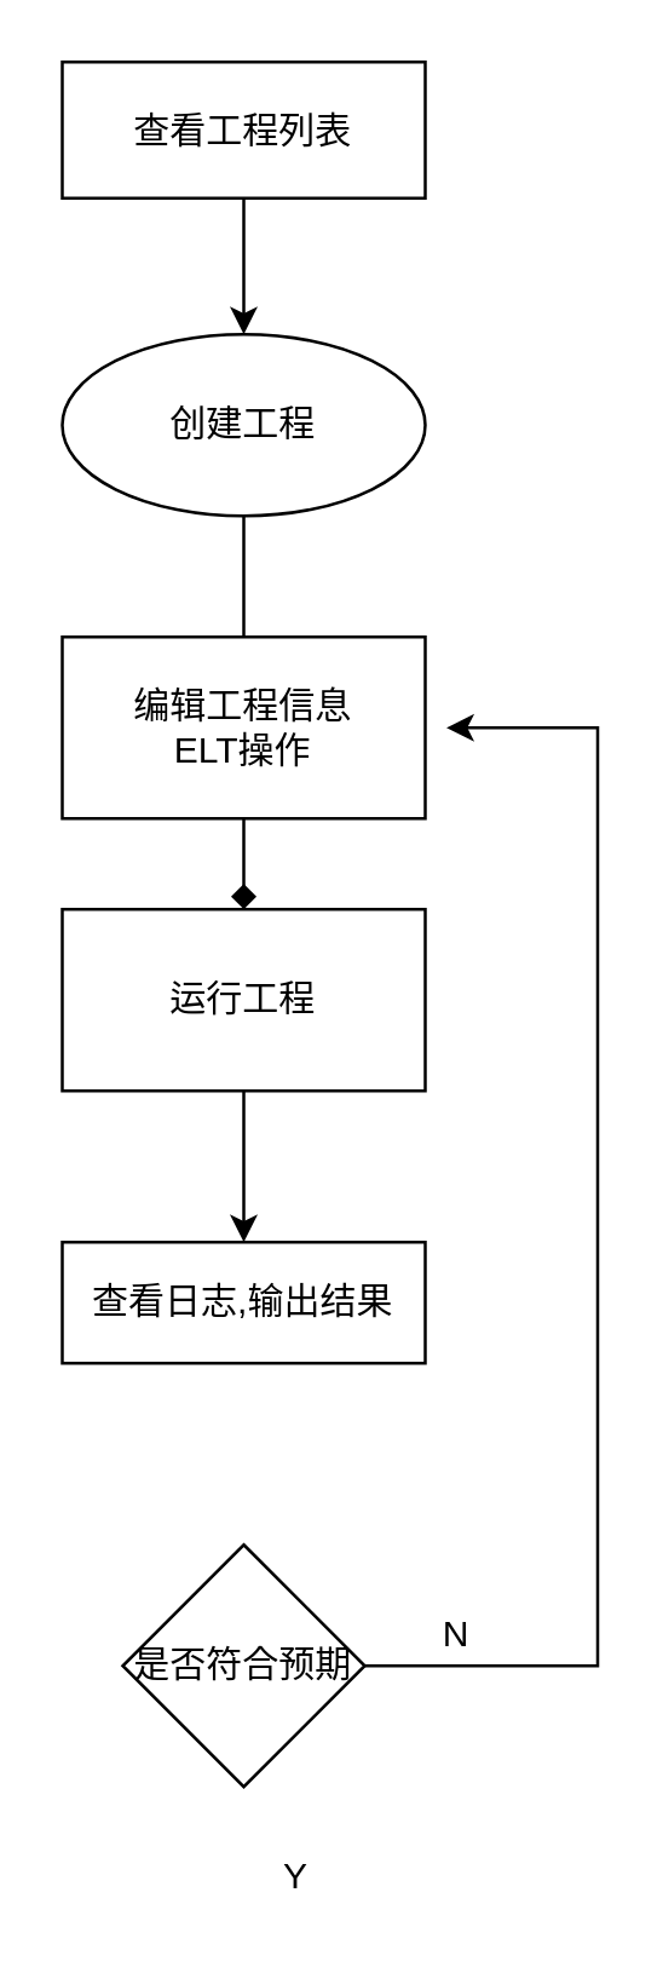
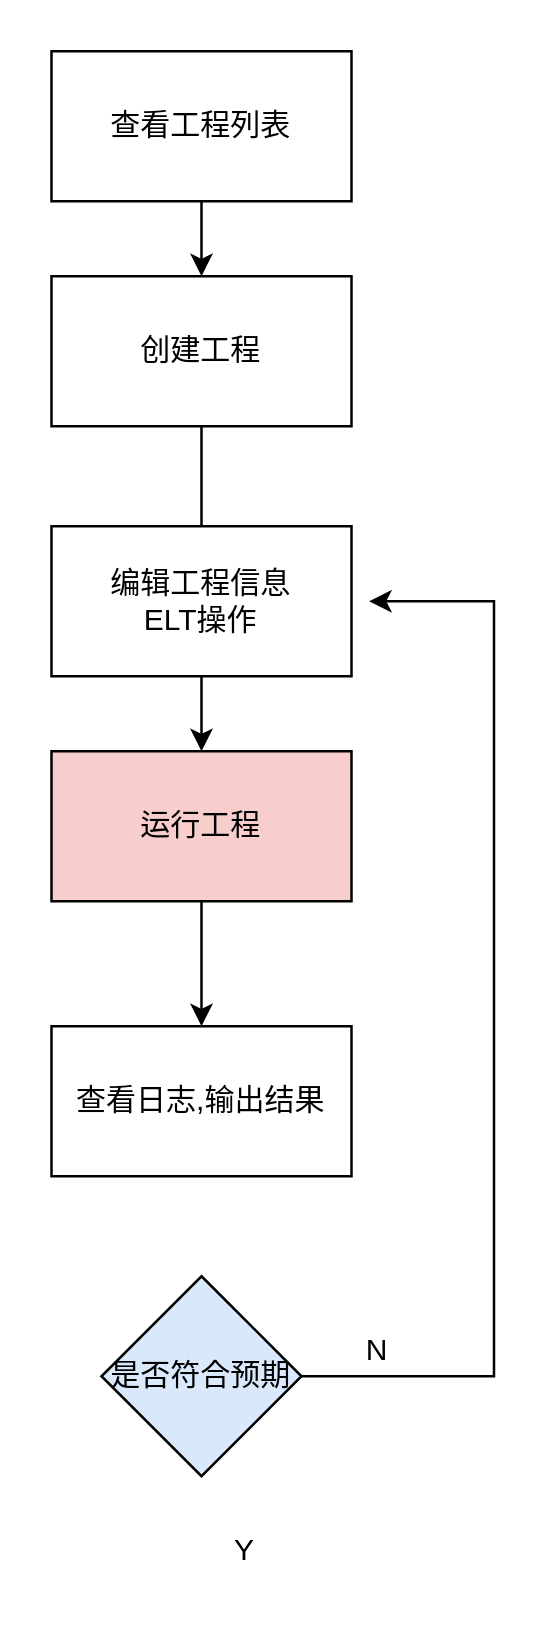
  <mxCell id="0" />
  <mxCell id="1" parent="0" />
  <mxCell id="2" value="" style="edgeStyle=orthogonalEdgeStyle;rounded=0;orthogonalLoop=1;jettySize=auto;html=1;" parent="1" source="3" target="5" edge="1"><mxGeometry relative="1" as="geometry" /></mxCell>
- <mxCell id="3" value="查看工程列表" style="rounded=0;whiteSpace=wrap;html=1;" parent="1" vertex="1"><mxGeometry x="20" y="20" width="120" height="45" as="geometry" /></mxCell>
+ <mxCell id="3" value="查看工程列表" style="rounded=0;whiteSpace=wrap;html=1;" parent="1" vertex="1"><mxGeometry x="20" y="20" width="120" height="60" as="geometry" /></mxCell>
  <mxCell id="4" value="" style="edgeStyle=orthogonalEdgeStyle;rounded=0;orthogonalLoop=1;jettySize=auto;html=1;endArrow=none;" parent="1" source="5" target="7" edge="1"><mxGeometry relative="1" as="geometry" /></mxCell>
- <mxCell id="5" value="创建工程" style="ellipse;whiteSpace=wrap;html=1;" parent="1" vertex="1"><mxGeometry x="20" y="110" width="120" height="60" as="geometry" /></mxCell>
- <mxCell id="6" value="" style="edgeStyle=orthogonalEdgeStyle;rounded=0;orthogonalLoop=1;jettySize=auto;html=1;endArrow=diamond;" parent="1" source="7" target="9" edge="1"><mxGeometry relative="1" as="geometry" /></mxCell>
+ <mxCell id="5" value="创建工程" style="rounded=0;whiteSpace=wrap;html=1;" parent="1" vertex="1"><mxGeometry x="20" y="110" width="120" height="60" as="geometry" /></mxCell>
+ <mxCell id="6" value="" style="edgeStyle=orthogonalEdgeStyle;rounded=0;orthogonalLoop=1;jettySize=auto;html=1;" parent="1" source="7" target="9" edge="1"><mxGeometry relative="1" as="geometry" /></mxCell>
  <mxCell id="7" value="编辑工程信息&lt;br&gt;ELT操作" style="rounded=0;whiteSpace=wrap;html=1;" parent="1" vertex="1"><mxGeometry x="20" y="210" width="120" height="60" as="geometry" /></mxCell>
  <mxCell id="8" value="" style="edgeStyle=orthogonalEdgeStyle;rounded=0;orthogonalLoop=1;jettySize=auto;html=1;" parent="1" source="9" target="10" edge="1"><mxGeometry relative="1" as="geometry" /></mxCell>
- <mxCell id="9" value="运行工程" style="rounded=0;whiteSpace=wrap;html=1;" parent="1" vertex="1"><mxGeometry x="20" y="300" width="120" height="60" as="geometry" /></mxCell>
- <mxCell id="10" value="查看日志,输出结果" style="rounded=0;whiteSpace=wrap;html=1;" parent="1" vertex="1"><mxGeometry x="20" y="410" width="120" height="40" as="geometry" /></mxCell>
+ <mxCell id="9" value="运行工程" style="rounded=0;whiteSpace=wrap;html=1;fillColor=#f8cecc;" parent="1" vertex="1"><mxGeometry x="20" y="300" width="120" height="60" as="geometry" /></mxCell>
+ <mxCell id="10" value="查看日志,输出结果" style="rounded=0;whiteSpace=wrap;html=1;" parent="1" vertex="1"><mxGeometry x="20" y="410" width="120" height="60" as="geometry" /></mxCell>
  <mxCell id="11" style="edgeStyle=orthogonalEdgeStyle;rounded=0;orthogonalLoop=1;jettySize=auto;html=1;" parent="1" source="12" edge="1"><mxGeometry relative="1" as="geometry"><mxPoint x="147" y="240" as="targetPoint" /><Array as="points"><mxPoint x="197" y="550" /><mxPoint x="197" y="240" /></Array></mxGeometry></mxCell>
- <mxCell id="12" value="是否符合预期" style="rhombus;whiteSpace=wrap;html=1;" parent="1" vertex="1"><mxGeometry x="40" y="510" width="80" height="80" as="geometry" /></mxCell>
+ <mxCell id="12" value="是否符合预期" style="rhombus;whiteSpace=wrap;html=1;fillColor=#dae8fc;" parent="1" vertex="1"><mxGeometry x="40" y="510" width="80" height="80" as="geometry" /></mxCell>
  <mxCell id="13" value="N" style="text;html=1;align=center;verticalAlign=middle;resizable=0;points=[];;autosize=1;" parent="1" vertex="1"><mxGeometry x="140" y="530" width="20" height="20" as="geometry" /></mxCell>
  <mxCell id="14" value="Y" style="text;html=1;align=center;verticalAlign=middle;resizable=0;points=[];;autosize=1;" parent="1" vertex="1"><mxGeometry x="87" y="610" width="20" height="20" as="geometry" /></mxCell>
